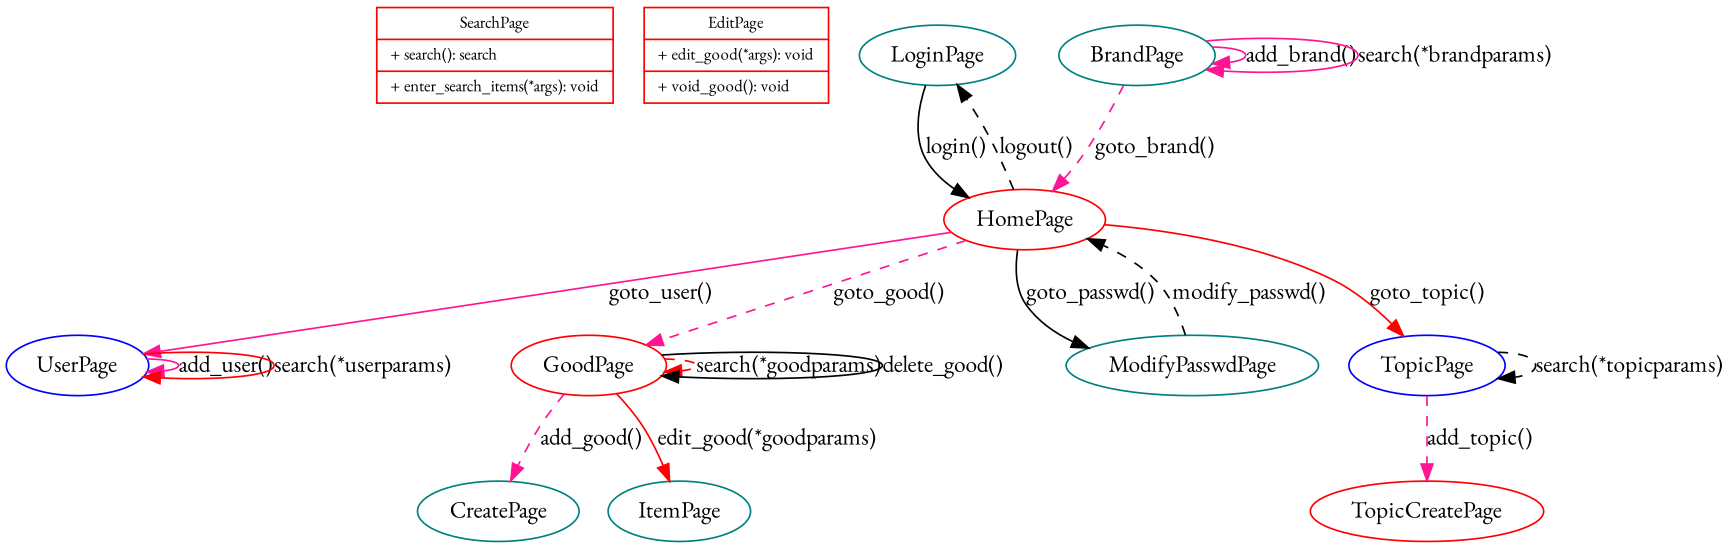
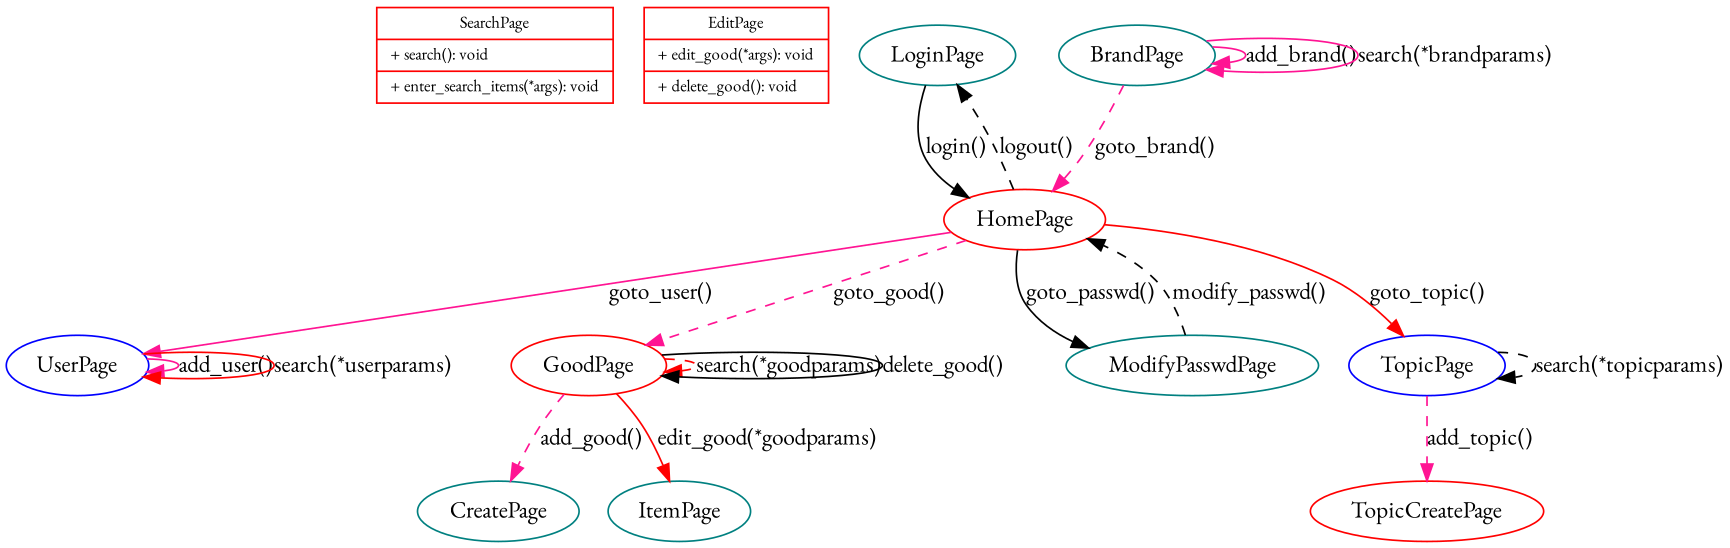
  digraph {
    fontname="EB Garamond"
    node [color=red fontname="EB Garamond"]
    edge [color=deeppink fontname="EB Garamond" style=solid]
-   n1 [fontsize=10 label="{SearchPage|+ search(): search\l|+ enter_search_items(*args): void\l}" shape=record]
-   n2 [fontsize=10 label="{EditPage|+ edit_good(*args): void\l|+ void_good(): void\l}" shape=record]
+   n1 [fontsize=10 label="{SearchPage|+ search(): void\l|+ enter_search_items(*args): void\l}" shape=record]
+   n2 [fontsize=10 label="{EditPage|+ edit_good(*args): void\l|+ delete_good(): void\l}" shape=record]
    LoginPage [color=teal]
    HomePage
    UserPage [color=blue]
    GoodPage
    ModifyPasswdPage [color=teal]
    TopicPage [color=blue]
    CreatePage [color=teal]
    ItemPage [color=teal]
    TopicCreatePage
    BrandPage [color=teal]
    subgraph sub_1 {
      label="功能页面对象类"
      nodesep=0.8
      subgraph sub_2 {
        label="功能页面对象类"
        nodesep=0.8
        rank=same
        n1
        n2
      }
    }
    LoginPage -> HomePage [color=black label="login()"]
    HomePage -> LoginPage [color=black label="logout()" style=dashed]
    HomePage -> UserPage [label="goto_user()"]
    HomePage -> GoodPage [label="goto_good()" style=dashed]
    HomePage -> ModifyPasswdPage [color=black label="goto_passwd()"]
    HomePage -> TopicPage [color=red label="goto_topic()"]
    UserPage -> UserPage [label="add_user()"]
    UserPage -> UserPage [color=red label="search(*userparams)"]
    GoodPage -> GoodPage [color=red label="search(*goodparams)" style=dashed]
    GoodPage -> GoodPage [color=black label="delete_good()"]
    GoodPage -> CreatePage [label="add_good()" style=dashed]
    GoodPage -> ItemPage [color=red label="edit_good(*goodparams)"]
    ModifyPasswdPage -> HomePage [color=black label="modify_passwd()" style=dashed]
    TopicPage -> TopicPage [color=black label="search(*topicparams)" style=dashed]
    TopicPage -> TopicCreatePage [label="add_topic()" style=dashed]
    BrandPage -> HomePage [label="goto_brand()" style=dashed]
    BrandPage -> BrandPage [label="add_brand()"]
    BrandPage -> BrandPage [label="search(*brandparams)"]
  }
